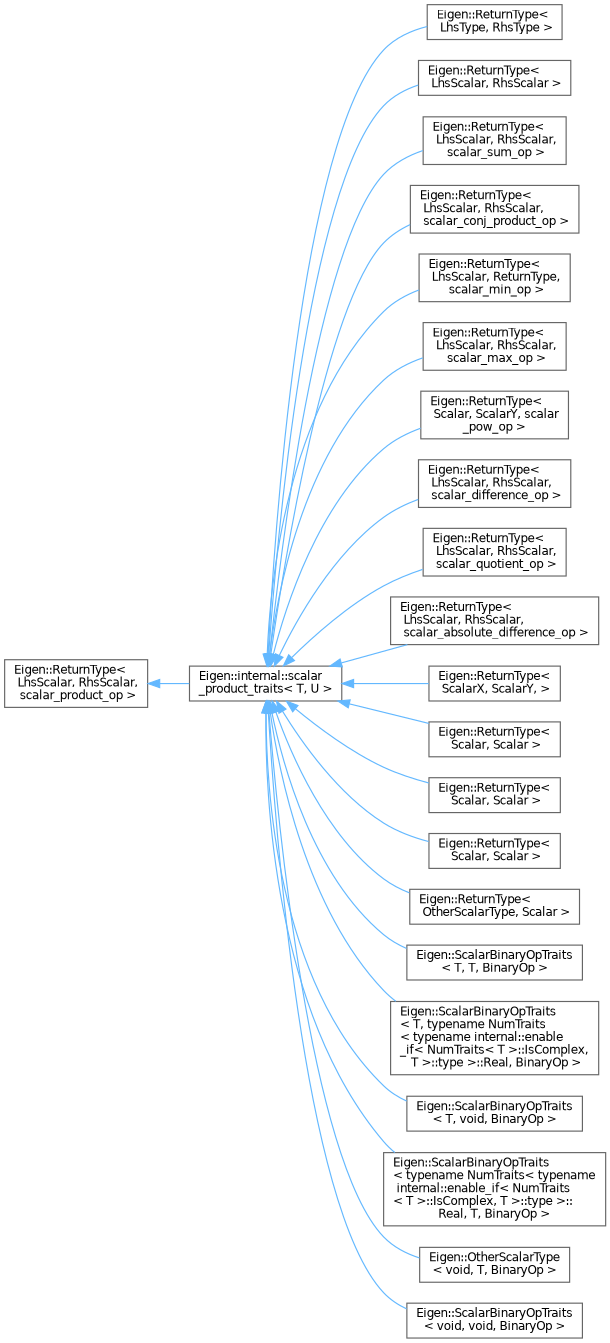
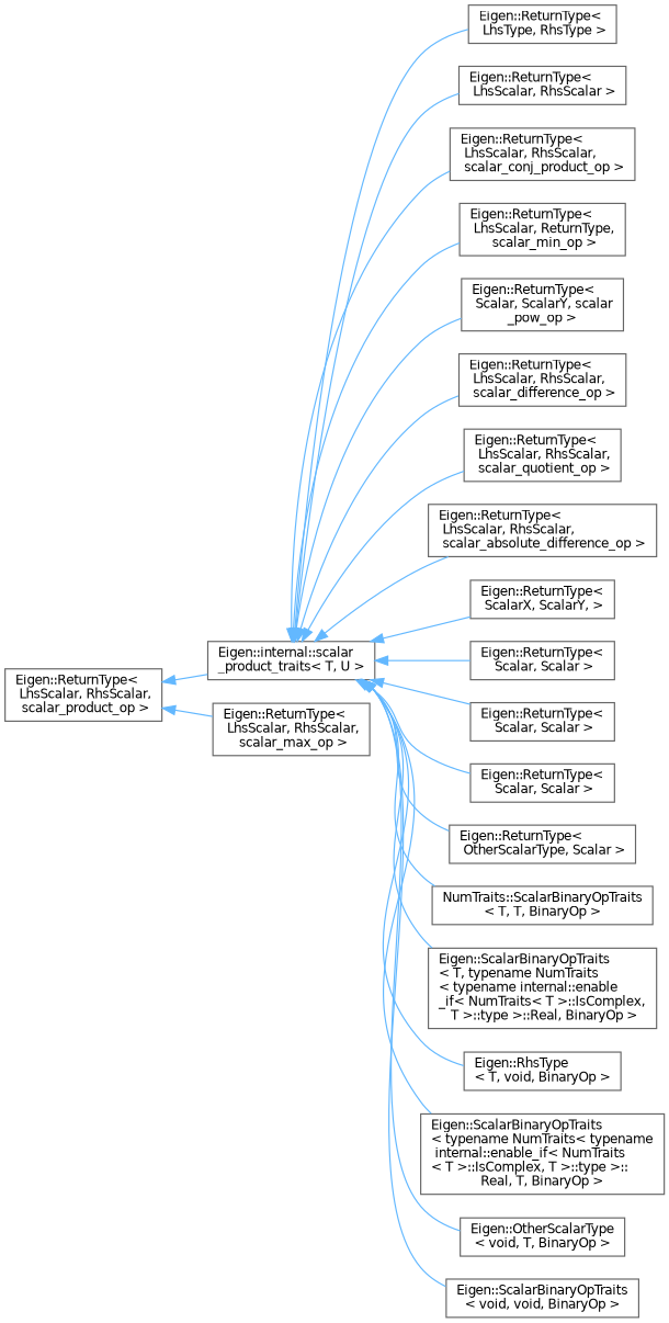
  digraph {
    rankdir=LR
    node [color=grey40 fillcolor=white fontname=Helvetica fontsize=10 shape=box style=filled]
    edge [color=steelblue1 dir=back fontname=Helvetica fontsize=10 labelfontname=Helvetica labelfontsize=10 style=solid]
    n1 [height=0.2 label="Eigen::internal::scalar\l_product_traits\< T, U \>" width=0.4]
    n2 [height=0.2 label="Eigen::ReturnType\<\l LhsType, RhsType \>" width=0.4]
    n3 [height=0.2 label="Eigen::ReturnType\<\l LhsScalar, RhsScalar \>" width=0.4]
-   n4 [height=0.2 label="Eigen::ReturnType\<\l LhsScalar, RhsScalar,\l scalar_sum_op \>" width=0.4]
    n5 [height=0.2 label="Eigen::ReturnType\<\l LhsScalar, RhsScalar,\l scalar_conj_product_op \>" width=0.4]
    n6 [height=0.2 label="Eigen::ReturnType\<\l LhsScalar, ReturnType,\l scalar_min_op \>" width=0.4]
    n7 [height=0.2 label="Eigen::ReturnType\<\l LhsScalar, RhsScalar,\l scalar_max_op \>" width=0.4]
    n8 [height=0.2 label="Eigen::ReturnType\<\l Scalar, ScalarY, scalar\l_pow_op \>" width=0.4]
    n9 [height=0.2 label="Eigen::ReturnType\<\l LhsScalar, RhsScalar,\l scalar_difference_op \>" width=0.4]
    n10 [height=0.2 label="Eigen::ReturnType\<\l LhsScalar, RhsScalar,\l scalar_quotient_op \>" width=0.4]
    n11 [height=0.2 label="Eigen::ReturnType\<\l LhsScalar, RhsScalar,\l scalar_absolute_difference_op \>" width=0.4]
    n12 [height=0.2 label="Eigen::ReturnType\<\l ScalarX, ScalarY, \>" width=0.4]
    n13 [height=0.2 label="Eigen::ReturnType\<\l Scalar, Scalar \>" width=0.4]
    n14 [height=0.2 label="Eigen::ReturnType\<\l Scalar, Scalar \>" width=0.4]
    n15 [height=0.2 label="Eigen::ReturnType\<\l Scalar, Scalar \>" width=0.4]
    n16 [height=0.2 label="Eigen::ReturnType\<\l OtherScalarType, Scalar \>" width=0.4]
-   n17 [height=0.2 label="Eigen::ScalarBinaryOpTraits\l\< T, T, BinaryOp \>" width=0.4]
+   n17 [height=0.2 label="NumTraits::ScalarBinaryOpTraits\l\< T, T, BinaryOp \>" width=0.4]
    n18 [height=0.2 label="Eigen::ScalarBinaryOpTraits\l\< T, typename NumTraits\l\< typename internal::enable\l_if\< NumTraits\< T \>::IsComplex,\l T \>::type \>::Real, BinaryOp \>" width=0.4]
-   n19 [height=0.2 label="Eigen::ScalarBinaryOpTraits\l\< T, void, BinaryOp \>" width=0.4]
+   n19 [height=0.2 label="Eigen::RhsType\l\< T, void, BinaryOp \>" width=0.4]
    n20 [height=0.2 label="Eigen::ScalarBinaryOpTraits\l\< typename NumTraits\< typename\l internal::enable_if\< NumTraits\l\< T \>::IsComplex, T \>::type \>::\lReal, T, BinaryOp \>" width=0.4]
    n21 [height=0.2 label="Eigen::OtherScalarType\l\< void, T, BinaryOp \>" width=0.4]
    n22 [height=0.2 label="Eigen::ScalarBinaryOpTraits\l\< void, void, BinaryOp \>" width=0.4]
    n23 [height=0.2 label="Eigen::ReturnType\<\l LhsScalar, RhsScalar,\l scalar_product_op \>" width=0.4]
    n1 -> n2
    n1 -> n3
-   n1 -> n4
    n1 -> n5
    n1 -> n6
-   n1 -> n7
+   n23 -> n7
    n1 -> n8
    n1 -> n9
    n1 -> n10
    n1 -> n11
    n1 -> n12
    n1 -> n13
    n1 -> n14
    n1 -> n15
    n1 -> n16
    n1 -> n17
    n1 -> n18
    n1 -> n19
    n1 -> n20
    n1 -> n21
    n1 -> n22
    n23 -> n1
  }
